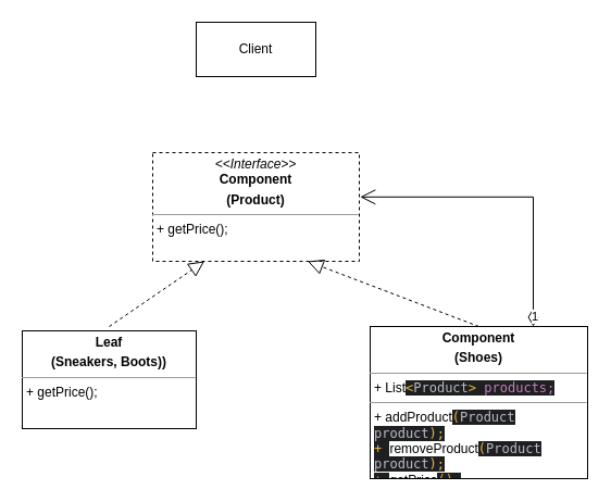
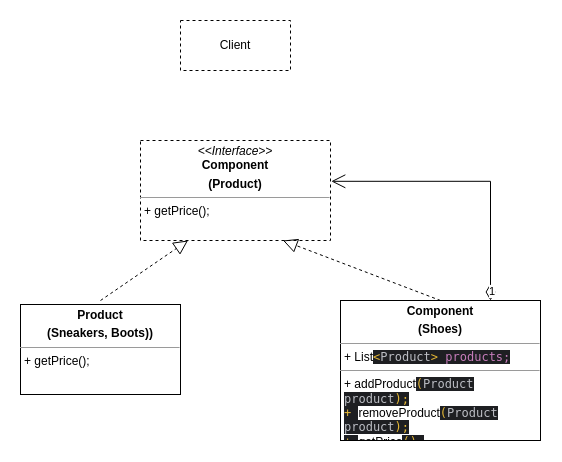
  <mxCell id="0" />
  <mxCell id="1" parent="0" />
  <mxCell id="2" value="&lt;p style=&quot;margin:0px;margin-top:4px;text-align:center;&quot;&gt;&lt;i&gt;&amp;lt;&amp;lt;Interface&amp;gt;&amp;gt;&lt;/i&gt;&lt;br&gt;&lt;b&gt;Component&lt;/b&gt;&lt;/p&gt;&lt;p style=&quot;margin:0px;margin-top:4px;text-align:center;&quot;&gt;&lt;b&gt;(Product)&lt;/b&gt;&lt;/p&gt;&lt;hr size=&quot;1&quot;&gt;&lt;p style=&quot;margin:0px;margin-left:4px;&quot;&gt;+ getPrice();&lt;br&gt;&lt;/p&gt;" style="verticalAlign=top;align=left;overflow=fill;fontSize=12;fontFamily=Helvetica;html=1;whiteSpace=wrap;dashed=1;" vertex="1" parent="1"><mxGeometry x="140" y="140" width="190" height="100" as="geometry" /></mxCell>
- <mxCell id="3" value="&lt;p style=&quot;margin:0px;margin-top:4px;text-align:center;&quot;&gt;&lt;b&gt;Leaf&lt;/b&gt;&lt;/p&gt;&lt;p style=&quot;margin:0px;margin-top:4px;text-align:center;&quot;&gt;&lt;b&gt;(Sneakers, Boots))&lt;/b&gt;&lt;/p&gt;&lt;hr size=&quot;1&quot;&gt;&lt;p style=&quot;margin:0px;margin-left:4px;&quot;&gt;+ getPrice();&lt;/p&gt;" style="verticalAlign=top;align=left;overflow=fill;fontSize=12;fontFamily=Helvetica;html=1;whiteSpace=wrap;" vertex="1" parent="1"><mxGeometry x="20" y="304" width="160" height="90" as="geometry" /></mxCell>
+ <mxCell id="3" value="&lt;p style=&quot;margin:0px;margin-top:4px;text-align:center;&quot;&gt;&lt;b&gt;Product&lt;/b&gt;&lt;/p&gt;&lt;p style=&quot;margin:0px;margin-top:4px;text-align:center;&quot;&gt;&lt;b&gt;(Sneakers, Boots))&lt;/b&gt;&lt;/p&gt;&lt;hr size=&quot;1&quot;&gt;&lt;p style=&quot;margin:0px;margin-left:4px;&quot;&gt;+ getPrice();&lt;/p&gt;" style="verticalAlign=top;align=left;overflow=fill;fontSize=12;fontFamily=Helvetica;html=1;whiteSpace=wrap;" vertex="1" parent="1"><mxGeometry x="20" y="304" width="160" height="90" as="geometry" /></mxCell>
  <mxCell id="4" value="&lt;p style=&quot;margin:0px;margin-top:4px;text-align:center;&quot;&gt;&lt;b&gt;Component&lt;/b&gt;&lt;/p&gt;&lt;p style=&quot;margin:0px;margin-top:4px;text-align:center;&quot;&gt;&lt;b&gt;(Shoes)&lt;/b&gt;&lt;/p&gt;&lt;hr size=&quot;1&quot;&gt;&lt;p style=&quot;margin:0px;margin-left:4px;&quot;&gt;+&amp;nbsp;List&lt;span style=&quot;font-family: &amp;quot;JetBrains Mono&amp;quot;, monospace; background-color: rgb(30, 31, 34); color: rgb(232, 186, 54);&quot;&gt;&amp;lt;&lt;/span&gt;&lt;span style=&quot;font-family: &amp;quot;JetBrains Mono&amp;quot;, monospace; background-color: rgb(30, 31, 34); color: rgb(188, 190, 196);&quot;&gt;Product&lt;/span&gt;&lt;span style=&quot;font-family: &amp;quot;JetBrains Mono&amp;quot;, monospace; background-color: rgb(30, 31, 34); color: rgb(232, 186, 54);&quot;&gt;&amp;gt; &lt;/span&gt;&lt;span style=&quot;font-family: &amp;quot;JetBrains Mono&amp;quot;, monospace; background-color: rgb(30, 31, 34); color: rgb(199, 125, 187);&quot;&gt;products;&lt;/span&gt;&lt;/p&gt;&lt;hr size=&quot;1&quot;&gt;&lt;p style=&quot;margin:0px;margin-left:4px;&quot;&gt;+&amp;nbsp;addProduct&lt;span style=&quot;font-family: &amp;quot;JetBrains Mono&amp;quot;, monospace; background-color: rgb(30, 31, 34); color: rgb(232, 186, 54);&quot;&gt;(&lt;/span&gt;&lt;span style=&quot;font-family: &amp;quot;JetBrains Mono&amp;quot;, monospace; background-color: rgb(30, 31, 34); color: rgb(188, 190, 196);&quot;&gt;Product product&lt;/span&gt;&lt;span style=&quot;font-family: &amp;quot;JetBrains Mono&amp;quot;, monospace; background-color: rgb(30, 31, 34); color: rgb(232, 186, 54);&quot;&gt;);&lt;/span&gt;&lt;/p&gt;&lt;p style=&quot;margin:0px;margin-left:4px;&quot;&gt;&lt;span style=&quot;font-family: &amp;quot;JetBrains Mono&amp;quot;, monospace; background-color: rgb(30, 31, 34); color: rgb(232, 186, 54);&quot;&gt;+&amp;nbsp;&lt;/span&gt;removeProduct&lt;span style=&quot;font-family: &amp;quot;JetBrains Mono&amp;quot;, monospace; background-color: rgb(30, 31, 34); color: rgb(232, 186, 54);&quot;&gt;(&lt;/span&gt;&lt;span style=&quot;font-family: &amp;quot;JetBrains Mono&amp;quot;, monospace; background-color: rgb(30, 31, 34); color: rgb(188, 190, 196);&quot;&gt;Product product&lt;/span&gt;&lt;span style=&quot;font-family: &amp;quot;JetBrains Mono&amp;quot;, monospace; background-color: rgb(30, 31, 34); color: rgb(232, 186, 54);&quot;&gt;);&lt;/span&gt;&lt;/p&gt;&lt;p style=&quot;margin:0px;margin-left:4px;&quot;&gt;&lt;span style=&quot;font-family: &amp;quot;JetBrains Mono&amp;quot;, monospace; background-color: rgb(30, 31, 34); color: rgb(232, 186, 54);&quot;&gt;+&amp;nbsp;&lt;/span&gt;getPrice&lt;span style=&quot;font-family: &amp;quot;JetBrains Mono&amp;quot;, monospace; background-color: rgb(30, 31, 34); color: rgb(232, 186, 54);&quot;&gt;();&lt;/span&gt;&lt;/p&gt;" style="verticalAlign=top;align=left;overflow=fill;fontSize=12;fontFamily=Helvetica;html=1;whiteSpace=wrap;" vertex="1" parent="1"><mxGeometry x="340" y="300" width="200" height="140" as="geometry" /></mxCell>
- <mxCell id="5" value="Client" style="html=1;whiteSpace=wrap;" vertex="1" parent="1"><mxGeometry x="180" y="20" width="110" height="50" as="geometry" /></mxCell>
+ <mxCell id="5" value="Client" style="html=1;whiteSpace=wrap;dashed=1;" vertex="1" parent="1"><mxGeometry x="180" y="20" width="110" height="50" as="geometry" /></mxCell>
  <mxCell id="6" value="" style="endArrow=block;dashed=1;endFill=0;endSize=12;html=1;rounded=0;entryX=0.25;entryY=1;entryDx=0;entryDy=0;" edge="1" parent="1" target="2"><mxGeometry width="160" relative="1" as="geometry"><mxPoint x="100" y="300" as="sourcePoint" /><mxPoint x="350" y="210" as="targetPoint" /></mxGeometry></mxCell>
  <mxCell id="7" value="" style="endArrow=block;dashed=1;endFill=0;endSize=12;html=1;rounded=0;exitX=0.5;exitY=0;exitDx=0;exitDy=0;entryX=0.75;entryY=1;entryDx=0;entryDy=0;" edge="1" parent="1" source="4" target="2"><mxGeometry width="160" relative="1" as="geometry"><mxPoint x="190" y="210" as="sourcePoint" /><mxPoint x="350" y="210" as="targetPoint" /></mxGeometry></mxCell>
  <mxCell id="8" value="1" style="endArrow=open;html=1;endSize=12;startArrow=diamondThin;startSize=14;startFill=0;edgeStyle=orthogonalEdgeStyle;align=left;verticalAlign=bottom;rounded=0;exitX=0.75;exitY=0;exitDx=0;exitDy=0;entryX=1.004;entryY=0.408;entryDx=0;entryDy=0;entryPerimeter=0;" edge="1" parent="1" source="4" target="2"><mxGeometry x="-1" y="3" relative="1" as="geometry"><mxPoint x="190" y="210" as="sourcePoint" /><mxPoint x="350" y="210" as="targetPoint" /></mxGeometry></mxCell>
